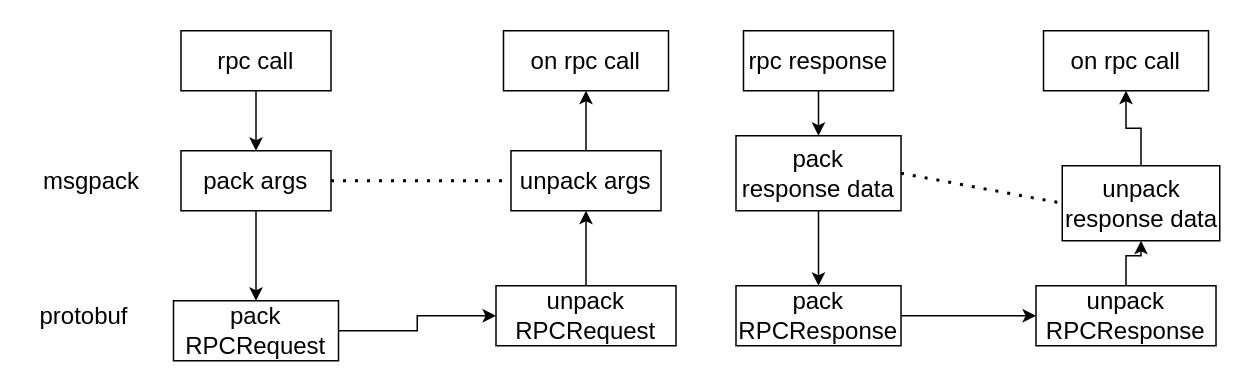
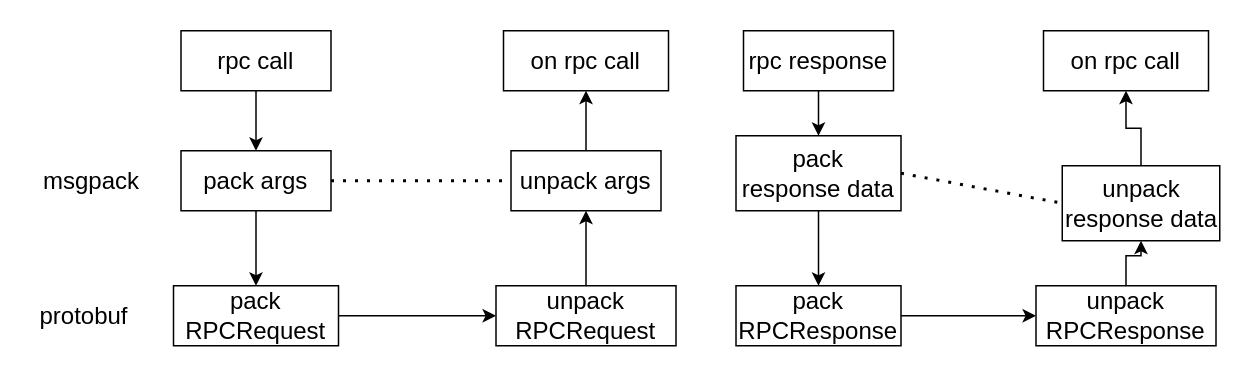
  <mxCell id="0" />
  <mxCell id="1" parent="0" />
  <mxCell id="2" value="" style="edgeStyle=orthogonalEdgeStyle;rounded=0;orthogonalLoop=1;jettySize=auto;html=1;" parent="1" source="3" target="10" edge="1"><mxGeometry relative="1" as="geometry" /></mxCell>
  <mxCell id="3" value="&lt;font style=&quot;font-size: 16px&quot;&gt;rpc call&lt;/font&gt;" style="rounded=0;whiteSpace=wrap;html=1;" parent="1" vertex="1"><mxGeometry x="120" y="20" width="100" height="40" as="geometry" /></mxCell>
  <mxCell id="4" style="edgeStyle=orthogonalEdgeStyle;rounded=0;orthogonalLoop=1;jettySize=auto;html=1;fontSize=16;" parent="1" source="5" target="7" edge="1"><mxGeometry relative="1" as="geometry" /></mxCell>
- <mxCell id="5" value="&lt;span style=&quot;font-size: 16px&quot;&gt;pack RPCRequest&lt;/span&gt;" style="rounded=0;whiteSpace=wrap;html=1;" parent="1" vertex="1"><mxGeometry x="115" y="200" width="110" height="40" as="geometry" /></mxCell>
+ <mxCell id="5" value="&lt;span style=&quot;font-size: 16px&quot;&gt;pack RPCRequest&lt;/span&gt;" style="rounded=0;whiteSpace=wrap;html=1;" parent="1" vertex="1"><mxGeometry x="115" y="190" width="110" height="40" as="geometry" /></mxCell>
  <mxCell id="6" value="" style="edgeStyle=orthogonalEdgeStyle;rounded=0;orthogonalLoop=1;jettySize=auto;html=1;" parent="1" source="7" target="12" edge="1"><mxGeometry relative="1" as="geometry" /></mxCell>
  <mxCell id="7" value="&lt;span style=&quot;font-size: 16px&quot;&gt;unpack&lt;br&gt;RPCRequest&lt;br&gt;&lt;/span&gt;" style="rounded=0;whiteSpace=wrap;html=1;" parent="1" vertex="1"><mxGeometry x="330" y="190" width="120" height="40" as="geometry" /></mxCell>
  <mxCell id="8" value="&lt;span style=&quot;font-size: 16px&quot;&gt;on rpc call&lt;/span&gt;" style="rounded=0;whiteSpace=wrap;html=1;" parent="1" vertex="1"><mxGeometry x="335" y="20" width="110" height="40" as="geometry" /></mxCell>
  <mxCell id="9" value="" style="edgeStyle=orthogonalEdgeStyle;rounded=0;orthogonalLoop=1;jettySize=auto;html=1;" parent="1" source="10" target="5" edge="1"><mxGeometry relative="1" as="geometry" /></mxCell>
  <mxCell id="10" value="&lt;span style=&quot;font-size: 16px&quot;&gt;pack args&lt;/span&gt;" style="rounded=0;whiteSpace=wrap;html=1;" parent="1" vertex="1"><mxGeometry x="120" y="100" width="100" height="40" as="geometry" /></mxCell>
  <mxCell id="11" value="" style="edgeStyle=orthogonalEdgeStyle;rounded=0;orthogonalLoop=1;jettySize=auto;html=1;" parent="1" source="12" target="8" edge="1"><mxGeometry relative="1" as="geometry" /></mxCell>
  <mxCell id="12" value="&lt;span style=&quot;font-size: 16px&quot;&gt;unpack args&lt;/span&gt;" style="rounded=0;whiteSpace=wrap;html=1;" parent="1" vertex="1"><mxGeometry x="340" y="100" width="100" height="40" as="geometry" /></mxCell>
  <mxCell id="13" value="" style="edgeStyle=orthogonalEdgeStyle;rounded=0;orthogonalLoop=1;jettySize=auto;html=1;" parent="1" source="14" target="21" edge="1"><mxGeometry relative="1" as="geometry" /></mxCell>
  <mxCell id="14" value="&lt;span style=&quot;font-size: 16px&quot;&gt;rpc response&lt;/span&gt;" style="rounded=0;whiteSpace=wrap;html=1;" parent="1" vertex="1"><mxGeometry x="495" y="20" width="100" height="40" as="geometry" /></mxCell>
  <mxCell id="15" style="edgeStyle=orthogonalEdgeStyle;rounded=0;orthogonalLoop=1;jettySize=auto;html=1;fontSize=16;" parent="1" source="16" target="18" edge="1"><mxGeometry relative="1" as="geometry" /></mxCell>
  <mxCell id="16" value="&lt;span style=&quot;font-size: 16px&quot;&gt;pack RPCResponse&lt;/span&gt;" style="rounded=0;whiteSpace=wrap;html=1;" parent="1" vertex="1"><mxGeometry x="490" y="190" width="110" height="40" as="geometry" /></mxCell>
  <mxCell id="17" value="" style="edgeStyle=orthogonalEdgeStyle;rounded=0;orthogonalLoop=1;jettySize=auto;html=1;" parent="1" source="18" target="23" edge="1"><mxGeometry relative="1" as="geometry" /></mxCell>
  <mxCell id="18" value="&lt;span style=&quot;font-size: 16px&quot;&gt;unpack RPCResponse&lt;/span&gt;" style="rounded=0;whiteSpace=wrap;html=1;" parent="1" vertex="1"><mxGeometry x="690" y="190" width="120" height="40" as="geometry" /></mxCell>
  <mxCell id="19" value="&lt;span style=&quot;font-size: 16px&quot;&gt;on rpc call&lt;/span&gt;" style="rounded=0;whiteSpace=wrap;html=1;" parent="1" vertex="1"><mxGeometry x="695" y="20" width="110" height="40" as="geometry" /></mxCell>
  <mxCell id="20" value="" style="edgeStyle=orthogonalEdgeStyle;rounded=0;orthogonalLoop=1;jettySize=auto;html=1;" parent="1" source="21" target="16" edge="1"><mxGeometry relative="1" as="geometry" /></mxCell>
  <mxCell id="21" value="&lt;span style=&quot;font-size: 16px&quot;&gt;pack &lt;br&gt;response data&lt;/span&gt;" style="rounded=0;whiteSpace=wrap;html=1;" parent="1" vertex="1"><mxGeometry x="490" y="90" width="110" height="50" as="geometry" /></mxCell>
  <mxCell id="22" value="" style="edgeStyle=orthogonalEdgeStyle;rounded=0;orthogonalLoop=1;jettySize=auto;html=1;" parent="1" source="23" target="19" edge="1"><mxGeometry relative="1" as="geometry" /></mxCell>
  <mxCell id="23" value="&lt;span style=&quot;font-size: 16px&quot;&gt;unpack response data&lt;/span&gt;" style="rounded=0;whiteSpace=wrap;html=1;" parent="1" vertex="1"><mxGeometry x="707.5" y="110" width="105" height="50" as="geometry" /></mxCell>
  <mxCell id="24" value="" style="endArrow=none;dashed=1;html=1;dashPattern=1 3;strokeWidth=2;rounded=0;exitX=1;exitY=0.5;exitDx=0;exitDy=0;entryX=0;entryY=0.5;entryDx=0;entryDy=0;" parent="1" source="10" target="12" edge="1"><mxGeometry width="50" height="50" relative="1" as="geometry"><mxPoint x="110" y="370" as="sourcePoint" /><mxPoint x="160" y="320" as="targetPoint" /></mxGeometry></mxCell>
  <mxCell id="25" value="" style="endArrow=none;dashed=1;html=1;dashPattern=1 3;strokeWidth=2;rounded=0;exitX=1;exitY=0.5;exitDx=0;exitDy=0;entryX=0;entryY=0.5;entryDx=0;entryDy=0;" parent="1" source="21" target="23" edge="1"><mxGeometry width="50" height="50" relative="1" as="geometry"><mxPoint x="230" y="130" as="sourcePoint" /><mxPoint x="350" y="130" as="targetPoint" /></mxGeometry></mxCell>
  <mxCell id="26" value="&lt;font style=&quot;font-size: 16px&quot;&gt;msgpack&lt;/font&gt;" style="text;html=1;resizable=0;autosize=1;align=center;verticalAlign=middle;points=[];fillColor=none;strokeColor=none;rounded=0;" parent="1" vertex="1"><mxGeometry x="20" y="110" width="80" height="20" as="geometry" /></mxCell>
  <mxCell id="27" value="&lt;span style=&quot;font-size: 16px&quot;&gt;protobuf&lt;/span&gt;" style="text;html=1;resizable=0;autosize=1;align=center;verticalAlign=middle;points=[];fillColor=none;strokeColor=none;rounded=0;" parent="1" vertex="1"><mxGeometry x="20" y="200" width="70" height="20" as="geometry" /></mxCell>
